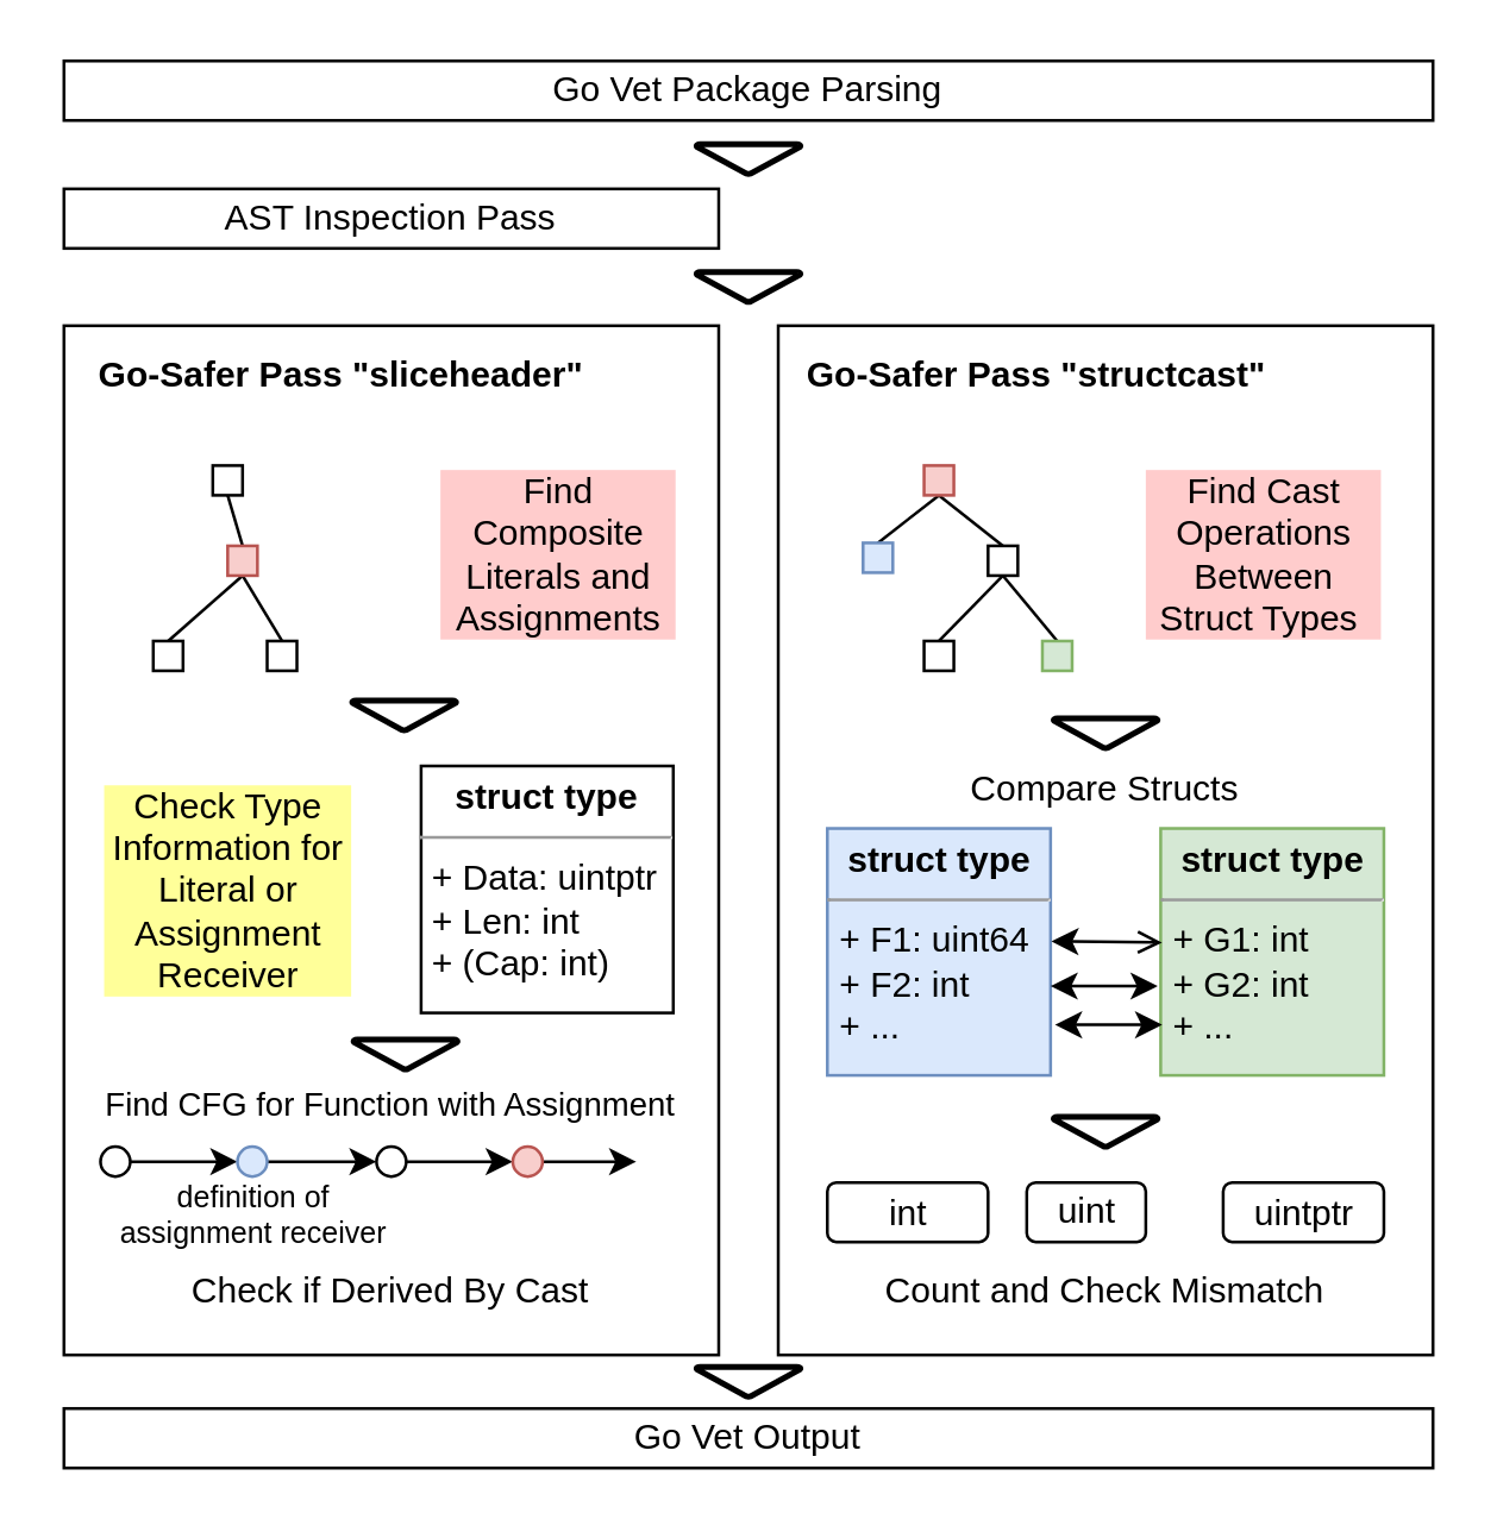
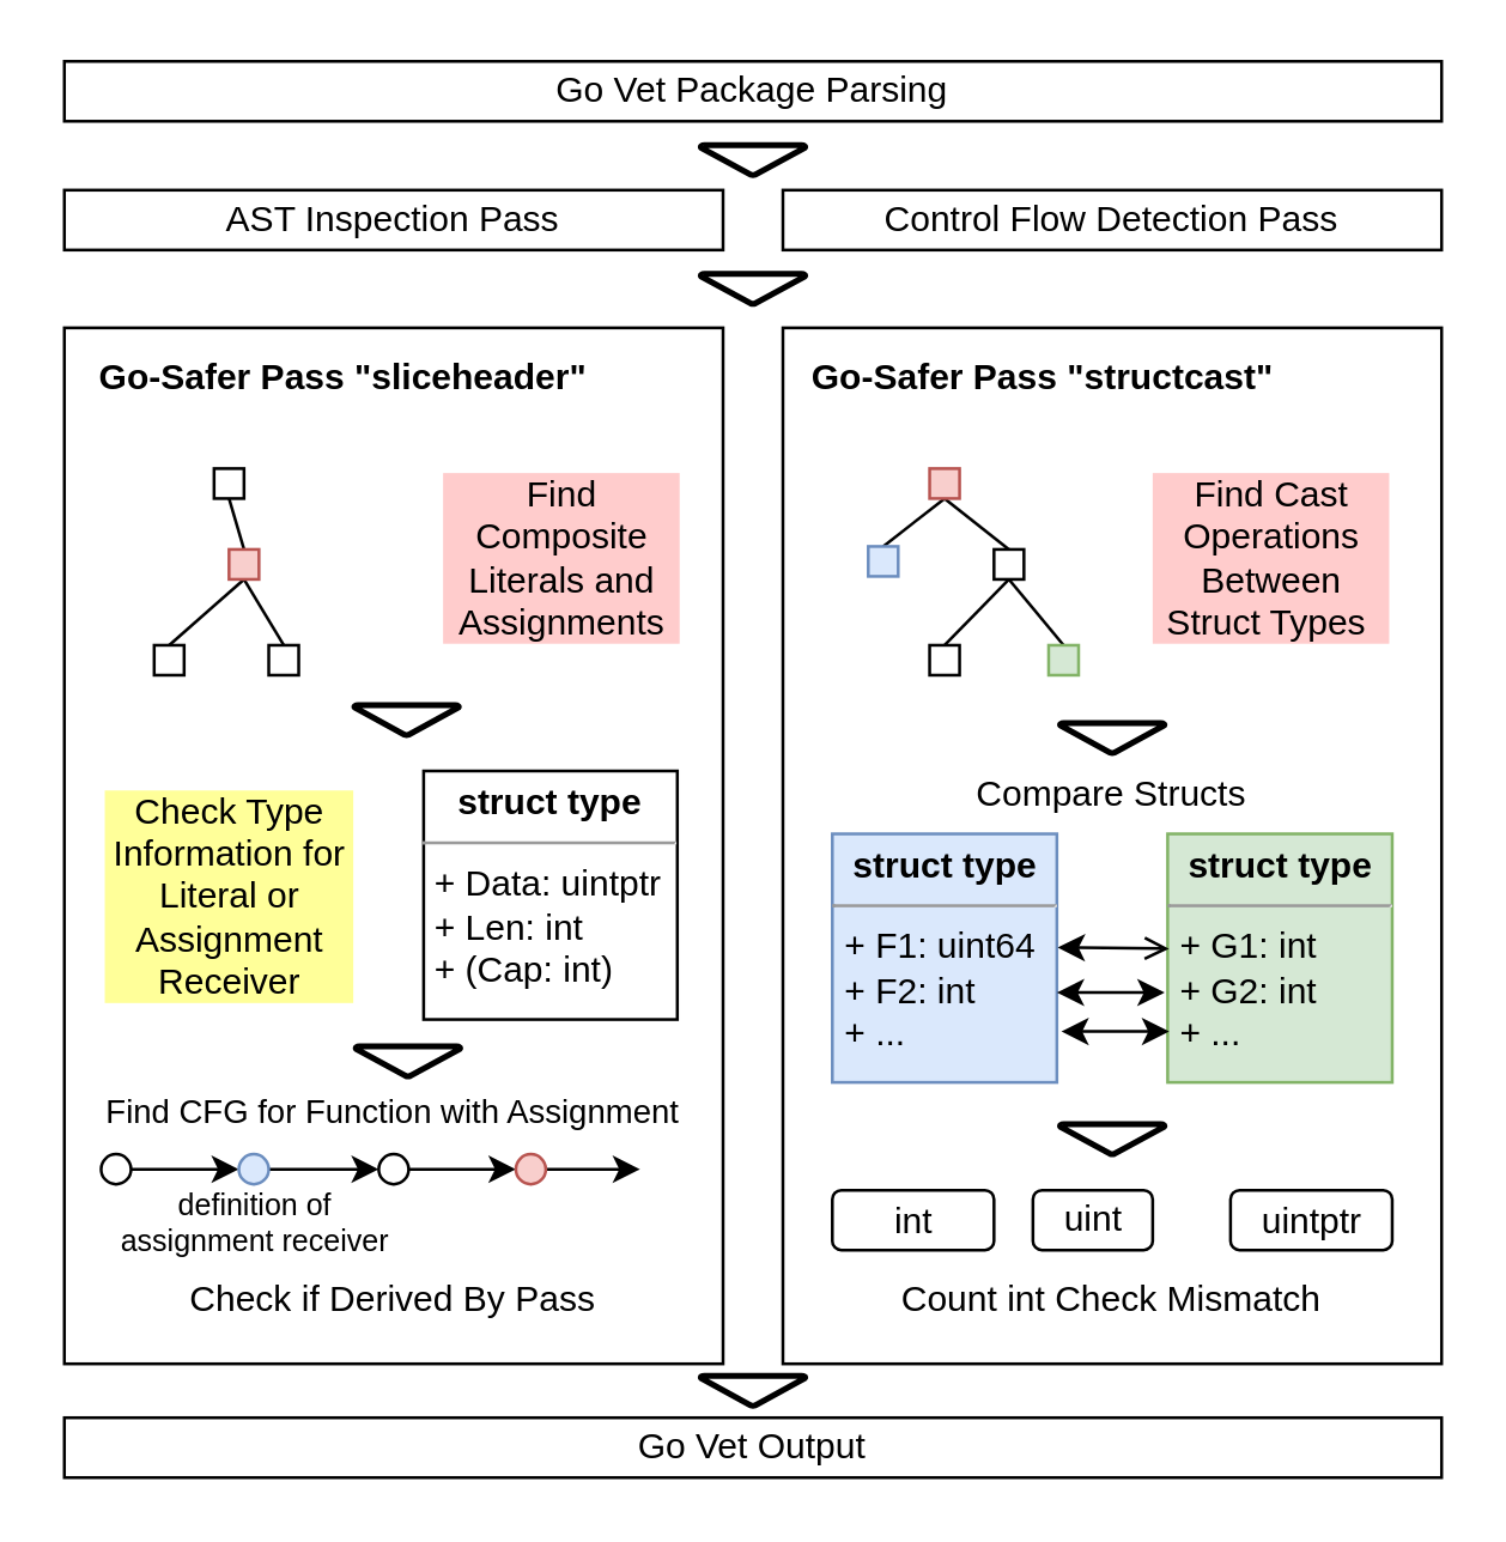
  <mxCell id="0" />
  <mxCell id="1" parent="0" />
  <mxCell id="2" value="" style="rounded=0;whiteSpace=wrap;html=1;" parent="1" vertex="1"><mxGeometry x="21" y="109" width="220" height="346" as="geometry" /></mxCell>
  <mxCell id="3" value="Go Vet Package Parsing" style="rounded=0;whiteSpace=wrap;html=1;" parent="1" vertex="1"><mxGeometry x="21" y="20" width="460" height="20" as="geometry" /></mxCell>
  <mxCell id="4" value="AST Inspection Pass" style="rounded=0;whiteSpace=wrap;html=1;" parent="1" vertex="1"><mxGeometry x="21" y="63" width="220" height="20" as="geometry" /></mxCell>
+ <mxCell id="5" value="Control Flow Detection Pass" style="rounded=0;whiteSpace=wrap;html=1;" parent="1" vertex="1"><mxGeometry x="261" y="63" width="220" height="20" as="geometry" /></mxCell>
  <mxCell id="6" value="&lt;b&gt;Go-Safer Pass &quot;sliceheader&quot;&lt;/b&gt;" style="text;html=1;strokeColor=none;fillColor=none;align=left;verticalAlign=bottom;whiteSpace=wrap;rounded=0;" parent="1" vertex="1"><mxGeometry x="31" y="115" width="170" height="20" as="geometry" /></mxCell>
  <mxCell id="7" value="" style="rounded=0;whiteSpace=wrap;html=1;align=left;" parent="1" vertex="1"><mxGeometry x="71" y="156" width="10" height="10" as="geometry" /></mxCell>
  <mxCell id="8" style="edgeStyle=none;rounded=0;orthogonalLoop=1;jettySize=auto;html=1;exitX=0.5;exitY=0;exitDx=0;exitDy=0;entryX=0.5;entryY=1;entryDx=0;entryDy=0;endArrow=none;endFill=0;" parent="1" source="11" target="7" edge="1"><mxGeometry relative="1" as="geometry" /></mxCell>
  <mxCell id="9" style="edgeStyle=none;rounded=0;orthogonalLoop=1;jettySize=auto;html=1;exitX=0.5;exitY=1;exitDx=0;exitDy=0;entryX=0.5;entryY=0;entryDx=0;entryDy=0;endArrow=none;endFill=0;" parent="1" source="11" target="12" edge="1"><mxGeometry relative="1" as="geometry" /></mxCell>
  <mxCell id="10" style="edgeStyle=none;rounded=0;orthogonalLoop=1;jettySize=auto;html=1;exitX=0.5;exitY=1;exitDx=0;exitDy=0;entryX=0.5;entryY=0;entryDx=0;entryDy=0;endArrow=none;endFill=0;" parent="1" source="11" target="13" edge="1"><mxGeometry relative="1" as="geometry" /></mxCell>
  <mxCell id="11" value="" style="rounded=0;whiteSpace=wrap;html=1;align=left;fillColor=#f8cecc;strokeColor=#b85450;" parent="1" vertex="1"><mxGeometry x="76" y="183" width="10" height="10" as="geometry" /></mxCell>
  <mxCell id="12" value="" style="rounded=0;whiteSpace=wrap;html=1;align=left;" parent="1" vertex="1"><mxGeometry x="89.27" y="215" width="10" height="10" as="geometry" /></mxCell>
  <mxCell id="13" value="" style="rounded=0;whiteSpace=wrap;html=1;align=left;" parent="1" vertex="1"><mxGeometry x="51" y="215" width="10" height="10" as="geometry" /></mxCell>
  <mxCell id="14" style="edgeStyle=none;rounded=0;orthogonalLoop=1;jettySize=auto;html=1;entryX=0.25;entryY=0;entryDx=0;entryDy=0;endArrow=none;endFill=0;" parent="1" source="11" target="11" edge="1"><mxGeometry relative="1" as="geometry" /></mxCell>
  <mxCell id="15" value="&lt;p style=&quot;margin: 4px 0px 0px ; text-align: center&quot;&gt;&lt;b&gt;&lt;font style=&quot;font-size: 12px&quot;&gt;struct type&lt;/font&gt;&lt;/b&gt;&lt;/p&gt;&lt;hr size=&quot;1&quot;&gt;&lt;p style=&quot;margin: 0px 0px 0px 4px&quot;&gt;&lt;font style=&quot;font-size: 12px&quot;&gt;+ Data: uintptr&lt;/font&gt;&lt;/p&gt;&lt;p style=&quot;margin: 0px 0px 0px 4px&quot;&gt;&lt;font style=&quot;font-size: 12px&quot;&gt;+ Len: int&lt;/font&gt;&lt;/p&gt;&lt;p style=&quot;margin: 0px 0px 0px 4px&quot;&gt;&lt;font style=&quot;font-size: 12px&quot;&gt;+ (Cap: int)&lt;/font&gt;&lt;/p&gt;" style="verticalAlign=top;align=left;overflow=fill;fontSize=12;fontFamily=Helvetica;html=1;labelBackgroundColor=none;" parent="1" vertex="1"><mxGeometry x="141" y="257" width="84.73" height="83" as="geometry" /></mxCell>
  <mxCell id="16" value="Check Type Information for Literal or Assignment Receiver" style="text;html=1;strokeColor=none;fillColor=none;align=center;verticalAlign=middle;whiteSpace=wrap;rounded=0;labelBackgroundColor=#FFFF99;" parent="1" vertex="1"><mxGeometry x="34.41" y="262" width="84.5" height="73" as="geometry" /></mxCell>
  <mxCell id="17" value="" style="strokeWidth=2;html=1;shape=mxgraph.flowchart.merge_or_storage;whiteSpace=wrap;labelBackgroundColor=none;fillColor=none;gradientColor=none;align=left;" parent="1" vertex="1"><mxGeometry x="117.8" y="235" width="35" height="10" as="geometry" /></mxCell>
  <mxCell id="18" value="" style="strokeWidth=2;html=1;shape=mxgraph.flowchart.merge_or_storage;whiteSpace=wrap;labelBackgroundColor=none;fillColor=none;gradientColor=none;align=left;" parent="1" vertex="1"><mxGeometry x="118.27" y="349" width="35" height="10" as="geometry" /></mxCell>
  <mxCell id="19" style="edgeStyle=orthogonalEdgeStyle;rounded=0;orthogonalLoop=1;jettySize=auto;html=1;exitX=1;exitY=0.5;exitDx=0;exitDy=0;entryX=0;entryY=0.5;entryDx=0;entryDy=0;" parent="1" source="20" target="22" edge="1"><mxGeometry relative="1" as="geometry" /></mxCell>
  <mxCell id="20" value="" style="ellipse;whiteSpace=wrap;html=1;aspect=fixed;labelBackgroundColor=none;strokeColor=#000000;fillColor=none;gradientColor=none;align=left;" parent="1" vertex="1"><mxGeometry x="33.27" y="385" width="10" height="10" as="geometry" /></mxCell>
  <mxCell id="21" style="edgeStyle=orthogonalEdgeStyle;rounded=0;orthogonalLoop=1;jettySize=auto;html=1;exitX=1;exitY=0.5;exitDx=0;exitDy=0;entryX=0;entryY=0.5;entryDx=0;entryDy=0;" parent="1" source="22" target="24" edge="1"><mxGeometry relative="1" as="geometry" /></mxCell>
  <mxCell id="22" value="" style="ellipse;whiteSpace=wrap;html=1;aspect=fixed;labelBackgroundColor=none;strokeColor=#6c8ebf;fillColor=#dae8fc;align=left;" parent="1" vertex="1"><mxGeometry x="79.27" y="385" width="10" height="10" as="geometry" /></mxCell>
  <mxCell id="23" style="edgeStyle=orthogonalEdgeStyle;rounded=0;orthogonalLoop=1;jettySize=auto;html=1;exitX=1;exitY=0.5;exitDx=0;exitDy=0;entryX=0;entryY=0.5;entryDx=0;entryDy=0;" parent="1" source="24" target="26" edge="1"><mxGeometry relative="1" as="geometry" /></mxCell>
  <mxCell id="24" value="" style="ellipse;whiteSpace=wrap;html=1;aspect=fixed;labelBackgroundColor=none;strokeColor=#000000;fillColor=none;gradientColor=none;align=left;" parent="1" vertex="1"><mxGeometry x="126" y="385" width="10" height="10" as="geometry" /></mxCell>
  <mxCell id="25" style="edgeStyle=orthogonalEdgeStyle;rounded=0;orthogonalLoop=1;jettySize=auto;html=1;exitX=1;exitY=0.5;exitDx=0;exitDy=0;entryX=0;entryY=0.5;entryDx=0;entryDy=0;" parent="1" source="26" edge="1"><mxGeometry relative="1" as="geometry"><mxPoint x="213.27" y="390" as="targetPoint" /></mxGeometry></mxCell>
  <mxCell id="26" value="" style="ellipse;whiteSpace=wrap;html=1;aspect=fixed;labelBackgroundColor=none;strokeColor=#b85450;fillColor=#f8cecc;align=left;" parent="1" vertex="1"><mxGeometry x="171.8" y="385" width="10" height="10" as="geometry" /></mxCell>
  <mxCell id="27" value="&lt;div&gt;&lt;span&gt;&lt;font style=&quot;font-size: 11px&quot;&gt;Find CFG for Function with Assignment&lt;/font&gt;&lt;/span&gt;&lt;/div&gt;" style="text;html=1;strokeColor=none;fillColor=none;align=center;verticalAlign=middle;whiteSpace=wrap;rounded=0;labelBackgroundColor=none;" parent="1" vertex="1"><mxGeometry x="20.73" y="361" width="220" height="20" as="geometry" /></mxCell>
  <mxCell id="28" value="&lt;div style=&quot;text-align: center ; font-size: 10px&quot;&gt;&lt;font face=&quot;helvetica&quot;&gt;definition of assignment receiver&lt;/font&gt;&lt;/div&gt;" style="text;whiteSpace=wrap;html=1;" parent="1" vertex="1"><mxGeometry x="34.41" y="390" width="99.73" height="30" as="geometry" /></mxCell>
  <mxCell id="29" value="" style="strokeWidth=2;html=1;shape=mxgraph.flowchart.merge_or_storage;whiteSpace=wrap;labelBackgroundColor=none;fillColor=none;gradientColor=none;align=left;" parent="1" vertex="1"><mxGeometry x="233.5" y="48" width="35" height="10" as="geometry" /></mxCell>
  <mxCell id="30" value="" style="strokeWidth=2;html=1;shape=mxgraph.flowchart.merge_or_storage;whiteSpace=wrap;labelBackgroundColor=none;fillColor=none;gradientColor=none;align=left;" parent="1" vertex="1"><mxGeometry x="233.5" y="91" width="35" height="10" as="geometry" /></mxCell>
  <mxCell id="31" value="" style="strokeWidth=2;html=1;shape=mxgraph.flowchart.merge_or_storage;whiteSpace=wrap;labelBackgroundColor=none;fillColor=none;gradientColor=none;align=left;" parent="1" vertex="1"><mxGeometry x="233.5" y="459" width="35" height="10" as="geometry" /></mxCell>
  <mxCell id="32" value="Go Vet Output" style="rounded=0;whiteSpace=wrap;html=1;" parent="1" vertex="1"><mxGeometry x="21" y="473" width="460" height="20" as="geometry" /></mxCell>
  <mxCell id="33" value="" style="rounded=0;whiteSpace=wrap;html=1;" parent="1" vertex="1"><mxGeometry x="261" y="109" width="220" height="346" as="geometry" /></mxCell>
  <mxCell id="34" value="&lt;b&gt;&lt;font style=&quot;font-size: 12px&quot;&gt;Go-Safer Pass &quot;structcast&quot;&lt;/font&gt;&lt;/b&gt;" style="text;html=1;strokeColor=none;fillColor=none;align=left;verticalAlign=bottom;whiteSpace=wrap;rounded=0;" parent="1" vertex="1"><mxGeometry x="268.5" y="115" width="172.5" height="20" as="geometry" /></mxCell>
  <mxCell id="35" style="edgeStyle=none;rounded=0;orthogonalLoop=1;jettySize=auto;html=1;exitX=0.5;exitY=1;exitDx=0;exitDy=0;entryX=0.5;entryY=0;entryDx=0;entryDy=0;endArrow=none;endFill=0;" parent="1" source="37" target="42" edge="1"><mxGeometry relative="1" as="geometry" /></mxCell>
  <mxCell id="36" style="edgeStyle=none;rounded=0;orthogonalLoop=1;jettySize=auto;html=1;exitX=0.5;exitY=1;exitDx=0;exitDy=0;entryX=0.5;entryY=0;entryDx=0;entryDy=0;endArrow=none;endFill=0;" parent="1" source="37" target="43" edge="1"><mxGeometry relative="1" as="geometry" /></mxCell>
  <mxCell id="37" value="" style="rounded=0;whiteSpace=wrap;html=1;labelBackgroundColor=none;strokeColor=#000000;fillColor=none;gradientColor=none;align=left;" parent="1" vertex="1"><mxGeometry x="331.5" y="183" width="10" height="10" as="geometry" /></mxCell>
  <mxCell id="38" style="edgeStyle=none;rounded=0;orthogonalLoop=1;jettySize=auto;html=1;exitX=0.5;exitY=1;exitDx=0;exitDy=0;entryX=0.5;entryY=0;entryDx=0;entryDy=0;endArrow=none;endFill=0;" parent="1" source="40" target="41" edge="1"><mxGeometry relative="1" as="geometry" /></mxCell>
  <mxCell id="39" style="edgeStyle=none;rounded=0;orthogonalLoop=1;jettySize=auto;html=1;exitX=0.5;exitY=1;exitDx=0;exitDy=0;entryX=0.5;entryY=0;entryDx=0;entryDy=0;endArrow=none;endFill=0;" parent="1" source="40" target="37" edge="1"><mxGeometry relative="1" as="geometry" /></mxCell>
  <mxCell id="40" value="" style="rounded=0;whiteSpace=wrap;html=1;labelBackgroundColor=none;strokeColor=#b85450;fillColor=#f8cecc;align=left;" parent="1" vertex="1"><mxGeometry x="310" y="156" width="10" height="10" as="geometry" /></mxCell>
  <mxCell id="41" value="" style="rounded=0;whiteSpace=wrap;html=1;labelBackgroundColor=none;strokeColor=#6c8ebf;fillColor=#dae8fc;align=left;" parent="1" vertex="1"><mxGeometry x="289.5" y="182" width="10" height="10" as="geometry" /></mxCell>
  <mxCell id="42" value="" style="rounded=0;whiteSpace=wrap;html=1;labelBackgroundColor=none;strokeColor=#000000;fillColor=none;gradientColor=none;align=left;" parent="1" vertex="1"><mxGeometry x="310" y="215" width="10" height="10" as="geometry" /></mxCell>
  <mxCell id="43" value="" style="rounded=0;whiteSpace=wrap;html=1;labelBackgroundColor=none;strokeColor=#82b366;fillColor=#d5e8d4;align=left;" parent="1" vertex="1"><mxGeometry x="349.75" y="215" width="10" height="10" as="geometry" /></mxCell>
  <mxCell id="44" value="" style="strokeWidth=2;html=1;shape=mxgraph.flowchart.merge_or_storage;whiteSpace=wrap;labelBackgroundColor=none;fillColor=none;gradientColor=none;align=left;" parent="1" vertex="1"><mxGeometry x="353.5" y="241" width="35" height="10" as="geometry" /></mxCell>
  <mxCell id="45" value="&lt;p style=&quot;margin: 4px 0px 0px ; text-align: center&quot;&gt;&lt;b&gt;&lt;font style=&quot;font-size: 12px&quot;&gt;struct type&lt;/font&gt;&lt;/b&gt;&lt;/p&gt;&lt;hr size=&quot;1&quot;&gt;&lt;p style=&quot;margin: 0px 0px 0px 4px&quot;&gt;&lt;font style=&quot;font-size: 12px&quot;&gt;+ F1: uint64&lt;/font&gt;&lt;/p&gt;&lt;p style=&quot;margin: 0px 0px 0px 4px&quot;&gt;&lt;font style=&quot;font-size: 12px&quot;&gt;+ F2: int&lt;/font&gt;&lt;/p&gt;&lt;p style=&quot;margin: 0px 0px 0px 4px&quot;&gt;&lt;font style=&quot;font-size: 12px&quot;&gt;+ ...&lt;/font&gt;&lt;/p&gt;" style="verticalAlign=top;align=left;overflow=fill;fontSize=12;fontFamily=Helvetica;html=1;labelBackgroundColor=none;fillColor=#dae8fc;strokeColor=#6c8ebf;" parent="1" vertex="1"><mxGeometry x="277.5" y="278" width="75" height="83" as="geometry" /></mxCell>
  <mxCell id="46" value="&lt;p style=&quot;margin: 4px 0px 0px ; text-align: center&quot;&gt;&lt;b&gt;&lt;font style=&quot;font-size: 12px&quot;&gt;struct type&lt;/font&gt;&lt;/b&gt;&lt;/p&gt;&lt;hr size=&quot;1&quot;&gt;&lt;p style=&quot;margin: 0px 0px 0px 4px&quot;&gt;&lt;font style=&quot;font-size: 12px&quot;&gt;+ G1: int&lt;/font&gt;&lt;/p&gt;&lt;p style=&quot;margin: 0px 0px 0px 4px&quot;&gt;&lt;font style=&quot;font-size: 12px&quot;&gt;+ G2: int&lt;/font&gt;&lt;/p&gt;&lt;p style=&quot;margin: 0px 0px 0px 4px&quot;&gt;&lt;font style=&quot;font-size: 12px&quot;&gt;+ ...&lt;/font&gt;&lt;/p&gt;" style="verticalAlign=top;align=left;overflow=fill;fontSize=12;fontFamily=Helvetica;html=1;labelBackgroundColor=none;fillColor=#d5e8d4;strokeColor=#82b366;" parent="1" vertex="1"><mxGeometry x="389.5" y="278" width="75" height="83" as="geometry" /></mxCell>
  <mxCell id="47" value="" style="endArrow=open;startArrow=classic;html=1;entryX=0.006;entryY=0.462;entryDx=0;entryDy=0;exitX=1.004;exitY=0.457;exitDx=0;exitDy=0;exitPerimeter=0;entryPerimeter=0;" parent="1" source="45" target="46" edge="1"><mxGeometry width="50" height="50" relative="1" as="geometry"><mxPoint x="353.5" y="308" as="sourcePoint" /><mxPoint x="401.5" y="351" as="targetPoint" /></mxGeometry></mxCell>
  <mxCell id="48" value="" style="endArrow=classic;startArrow=classic;html=1;entryX=0;entryY=0.5;entryDx=0;entryDy=0;" parent="1" edge="1"><mxGeometry width="50" height="50" relative="1" as="geometry"><mxPoint x="352.5" y="331" as="sourcePoint" /><mxPoint x="388.5" y="331" as="targetPoint" /><Array as="points"><mxPoint x="360.5" y="331" /></Array></mxGeometry></mxCell>
  <mxCell id="49" value="" style="endArrow=classic;startArrow=classic;html=1;entryX=0;entryY=0.5;entryDx=0;entryDy=0;" parent="1" edge="1"><mxGeometry width="50" height="50" relative="1" as="geometry"><mxPoint x="354" y="344" as="sourcePoint" /><mxPoint x="390" y="344" as="targetPoint" /></mxGeometry></mxCell>
  <mxCell id="50" value="" style="strokeWidth=2;html=1;shape=mxgraph.flowchart.merge_or_storage;whiteSpace=wrap;labelBackgroundColor=none;fillColor=none;gradientColor=none;align=left;" parent="1" vertex="1"><mxGeometry x="353.5" y="375" width="35" height="10" as="geometry" /></mxCell>
  <mxCell id="51" value="&lt;font style=&quot;font-size: 12px&quot;&gt;int&lt;/font&gt;" style="rounded=1;whiteSpace=wrap;html=1;labelBackgroundColor=none;strokeColor=#000000;fillColor=none;gradientColor=none;align=center;verticalAlign=bottom;" parent="1" vertex="1"><mxGeometry x="277.5" y="397" width="54" height="20" as="geometry" /></mxCell>
- <mxCell id="52" value="&lt;font style=&quot;font-size: 12px&quot;&gt;Count and Check Mismatch&lt;/font&gt;" style="text;html=1;strokeColor=none;fillColor=none;align=center;verticalAlign=middle;whiteSpace=wrap;rounded=0;labelBackgroundColor=none;" parent="1" vertex="1"><mxGeometry x="261" y="424" width="220" height="20" as="geometry" /></mxCell>
+ <mxCell id="52" value="&lt;font style=&quot;font-size: 12px&quot;&gt;Count int Check Mismatch&lt;/font&gt;" style="text;html=1;strokeColor=none;fillColor=none;align=center;verticalAlign=middle;whiteSpace=wrap;rounded=0;labelBackgroundColor=none;" parent="1" vertex="1"><mxGeometry x="261" y="424" width="220" height="20" as="geometry" /></mxCell>
  <mxCell id="53" value="&lt;font style=&quot;font-size: 12px&quot;&gt;uintptr&lt;/font&gt;" style="rounded=1;whiteSpace=wrap;html=1;labelBackgroundColor=none;strokeColor=#000000;fillColor=none;gradientColor=none;align=center;verticalAlign=bottom;" parent="1" vertex="1"><mxGeometry x="410.5" y="397" width="54" height="20" as="geometry" /></mxCell>
  <mxCell id="54" value="&lt;font style=&quot;font-size: 12px&quot;&gt;uint&lt;/font&gt;" style="rounded=1;whiteSpace=wrap;html=1;labelBackgroundColor=none;strokeColor=#000000;fillColor=none;gradientColor=none;align=center;verticalAlign=middle;" parent="1" vertex="1"><mxGeometry x="344.5" y="397" width="40" height="20" as="geometry" /></mxCell>
- <mxCell id="55" value="&lt;font style=&quot;font-size: 12px&quot;&gt;Check if Derived By Cast&lt;/font&gt;" style="text;html=1;strokeColor=none;fillColor=none;align=center;verticalAlign=middle;whiteSpace=wrap;rounded=0;labelBackgroundColor=none;" parent="1" vertex="1"><mxGeometry x="40.73" y="424" width="180" height="20" as="geometry" /></mxCell>
+ <mxCell id="55" value="&lt;font style=&quot;font-size: 12px&quot;&gt;Check if Derived By Pass&lt;/font&gt;" style="text;html=1;strokeColor=none;fillColor=none;align=center;verticalAlign=middle;whiteSpace=wrap;rounded=0;labelBackgroundColor=none;" parent="1" vertex="1"><mxGeometry x="40.73" y="424" width="180" height="20" as="geometry" /></mxCell>
  <mxCell id="56" value="&lt;font style=&quot;font-size: 12px&quot;&gt;Compare Structs&lt;/font&gt;" style="text;html=1;strokeColor=none;fillColor=none;align=center;verticalAlign=middle;whiteSpace=wrap;rounded=0;labelBackgroundColor=none;" vertex="1" parent="1"><mxGeometry x="261" y="255" width="220" height="20" as="geometry" /></mxCell>
  <mxCell id="57" value="Find Cast Operations Between Struct Types&amp;nbsp;" style="text;html=1;strokeColor=none;fillColor=none;align=center;verticalAlign=middle;whiteSpace=wrap;rounded=0;labelBackgroundColor=#FFCCCC;" vertex="1" parent="1"><mxGeometry x="383.5" y="152" width="81" height="67" as="geometry" /></mxCell>
  <mxCell id="58" value="Find Composite Literals and Assignments" style="text;html=1;strokeColor=none;fillColor=none;align=center;verticalAlign=middle;whiteSpace=wrap;rounded=0;labelBackgroundColor=#FFCCCC;" vertex="1" parent="1"><mxGeometry x="146.5" y="152" width="81" height="67" as="geometry" /></mxCell>
